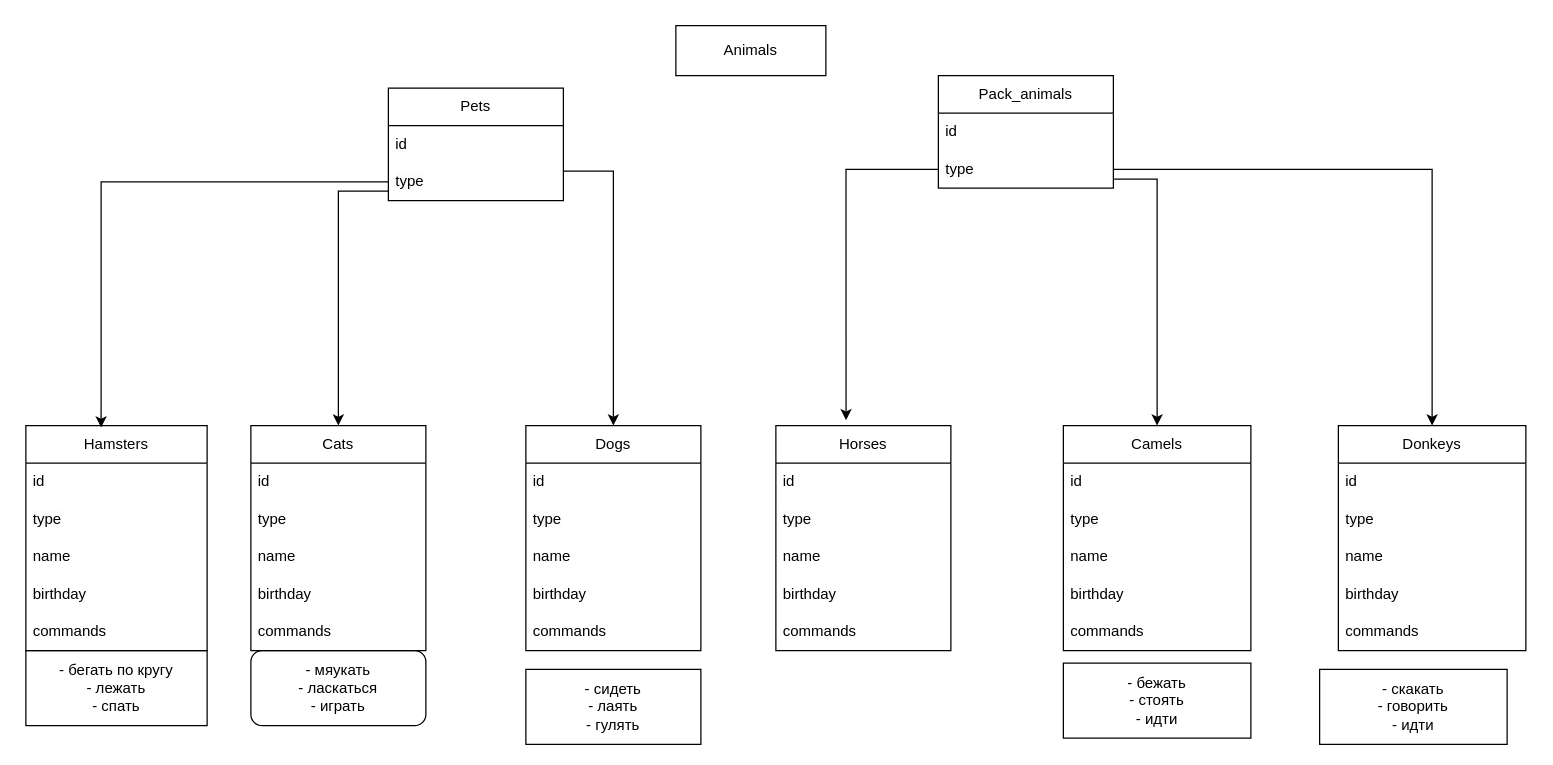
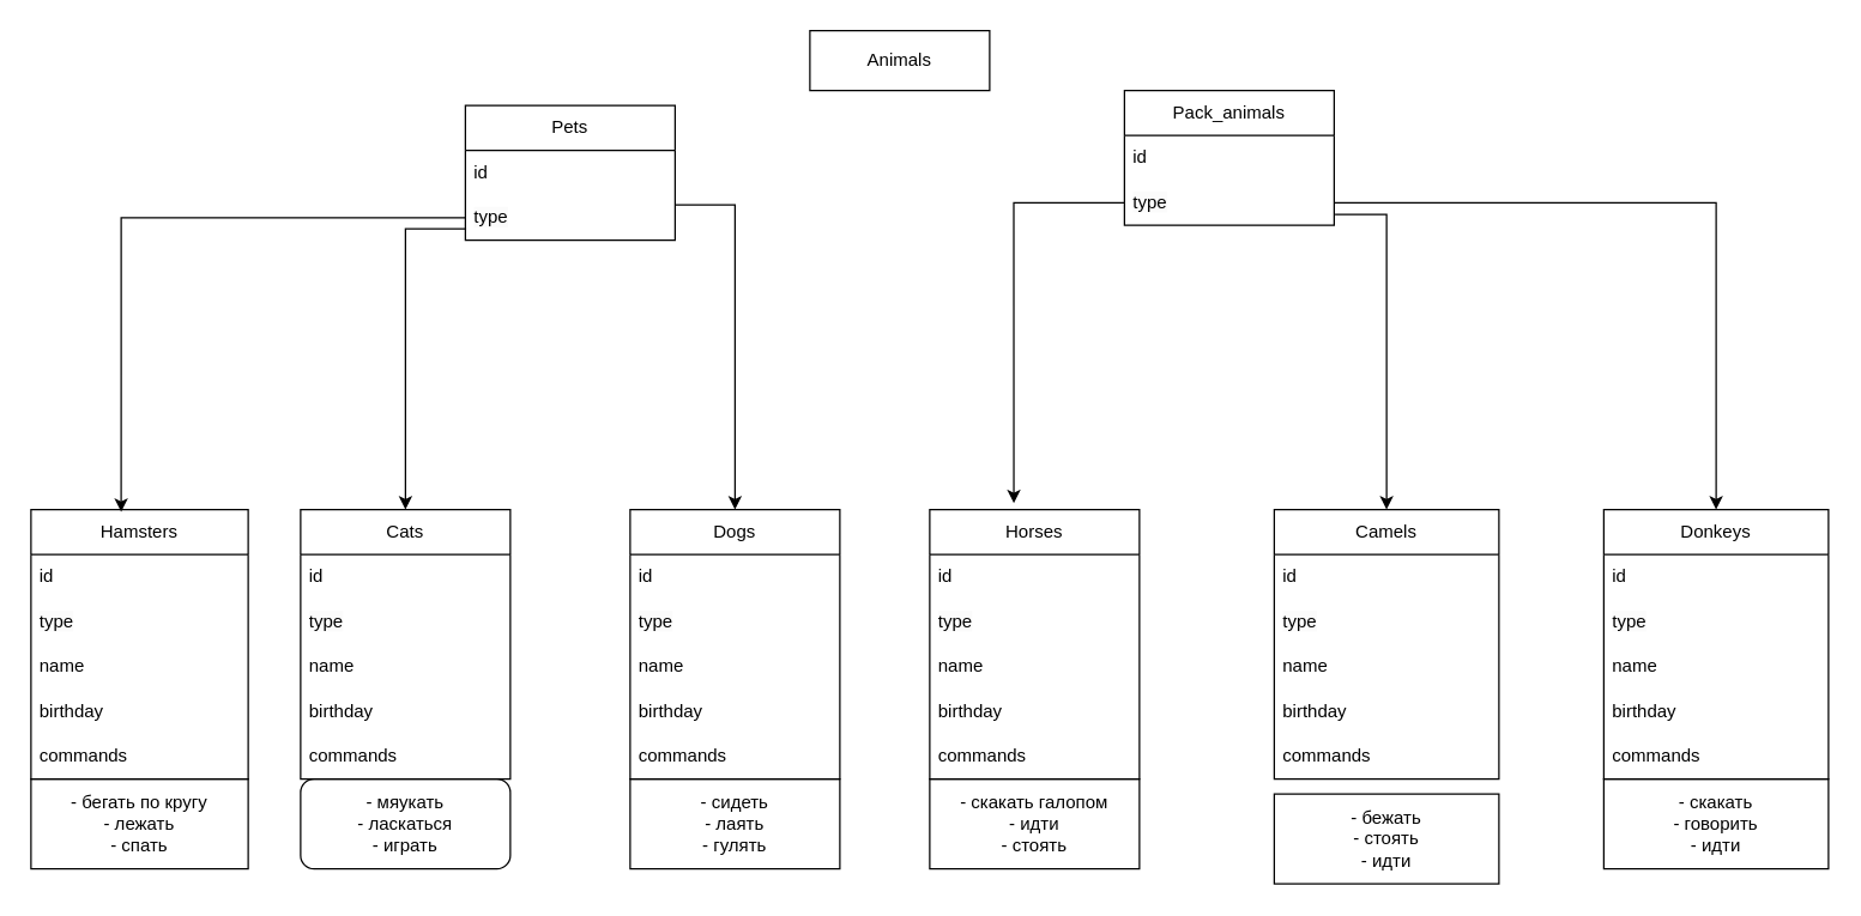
  <mxCell id="0" />
  <mxCell id="1" parent="0" />
  <mxCell id="2" value="Animals" style="rounded=0;whiteSpace=wrap;html=1;" parent="1" vertex="1"><mxGeometry x="540" y="20" width="120" height="40" as="geometry" /></mxCell>
  <mxCell id="3" style="edgeStyle=orthogonalEdgeStyle;rounded=0;orthogonalLoop=1;jettySize=auto;html=1;exitX=0.5;exitY=1;exitDx=0;exitDy=0;" parent="1" edge="1"><mxGeometry relative="1" as="geometry"><mxPoint x="805" y="140" as="sourcePoint" /><mxPoint x="805" y="140" as="targetPoint" /></mxGeometry></mxCell>
  <mxCell id="4" value="- мяукать&lt;br&gt;- ласкаться&lt;br&gt;- играть" style="whiteSpace=wrap;html=1;rounded=1;" parent="1" vertex="1"><mxGeometry x="200" y="520" width="140" height="60" as="geometry" /></mxCell>
- <mxCell id="5" value="- сидеть&lt;br&gt;- лаять&lt;br&gt;- гулять" style="rounded=0;whiteSpace=wrap;html=1;" parent="1" vertex="1"><mxGeometry x="420" y="535" width="140" height="60" as="geometry" /></mxCell>
+ <mxCell id="5" value="- сидеть&lt;br&gt;- лаять&lt;br&gt;- гулять" style="rounded=0;whiteSpace=wrap;html=1;" parent="1" vertex="1"><mxGeometry x="420" y="520" width="140" height="60" as="geometry" /></mxCell>
  <mxCell id="6" value="- бегать по кругу&lt;br&gt;- лежать&lt;br&gt;- спать" style="rounded=0;whiteSpace=wrap;html=1;" parent="1" vertex="1"><mxGeometry x="20" y="520" width="145" height="60" as="geometry" /></mxCell>
+ <mxCell id="7" value="- скакать галопом&lt;br&gt;- идти&lt;br&gt;- стоять" style="rounded=0;whiteSpace=wrap;html=1;" parent="1" vertex="1"><mxGeometry x="620" y="520" width="140" height="60" as="geometry" /></mxCell>
  <mxCell id="8" value="- бежать&lt;br&gt;- стоять&lt;br&gt;- идти" style="rounded=0;whiteSpace=wrap;html=1;" parent="1" vertex="1"><mxGeometry x="850" y="530" width="150" height="60" as="geometry" /></mxCell>
- <mxCell id="9" value="- скакать&lt;br&gt;- говорить&lt;br&gt;- идти" style="rounded=0;whiteSpace=wrap;html=1;" parent="1" vertex="1"><mxGeometry x="1055" y="535" width="150" height="60" as="geometry" /></mxCell>
+ <mxCell id="9" value="- скакать&lt;br&gt;- говорить&lt;br&gt;- идти" style="rounded=0;whiteSpace=wrap;html=1;" parent="1" vertex="1"><mxGeometry x="1070" y="520" width="150" height="60" as="geometry" /></mxCell>
  <mxCell id="10" value="Cats" style="swimlane;fontStyle=0;childLayout=stackLayout;horizontal=1;startSize=30;horizontalStack=0;resizeParent=1;resizeParentMax=0;resizeLast=0;collapsible=1;marginBottom=0;whiteSpace=wrap;html=1;" parent="1" vertex="1"><mxGeometry x="200" y="340" width="140" height="180" as="geometry" /></mxCell>
  <mxCell id="11" value="id" style="text;strokeColor=none;fillColor=none;align=left;verticalAlign=middle;spacingLeft=4;spacingRight=4;overflow=hidden;points=[[0,0.5],[1,0.5]];portConstraint=eastwest;rotatable=0;whiteSpace=wrap;html=1;" parent="10" vertex="1"><mxGeometry y="30" width="140" height="30" as="geometry" /></mxCell>
  <mxCell id="12" value="&lt;span style=&quot;color: rgb(0, 0, 0); font-family: Helvetica; font-size: 12px; font-style: normal; font-variant-ligatures: normal; font-variant-caps: normal; font-weight: 400; letter-spacing: normal; orphans: 2; text-align: left; text-indent: 0px; text-transform: none; widows: 2; word-spacing: 0px; -webkit-text-stroke-width: 0px; background-color: rgb(251, 251, 251); text-decoration-thickness: initial; text-decoration-style: initial; text-decoration-color: initial; float: none; display: inline !important;&quot;&gt;type&lt;/span&gt;&lt;br&gt;" style="text;strokeColor=none;fillColor=none;align=left;verticalAlign=middle;spacingLeft=4;spacingRight=4;overflow=hidden;points=[[0,0.5],[1,0.5]];portConstraint=eastwest;rotatable=0;whiteSpace=wrap;html=1;" vertex="1" parent="10"><mxGeometry y="60" width="140" height="30" as="geometry" /></mxCell>
  <mxCell id="13" value="name" style="text;strokeColor=none;fillColor=none;align=left;verticalAlign=middle;spacingLeft=4;spacingRight=4;overflow=hidden;points=[[0,0.5],[1,0.5]];portConstraint=eastwest;rotatable=0;whiteSpace=wrap;html=1;" parent="10" vertex="1"><mxGeometry y="90" width="140" height="30" as="geometry" /></mxCell>
  <mxCell id="14" value="birthday" style="text;strokeColor=none;fillColor=none;align=left;verticalAlign=middle;spacingLeft=4;spacingRight=4;overflow=hidden;points=[[0,0.5],[1,0.5]];portConstraint=eastwest;rotatable=0;whiteSpace=wrap;html=1;" parent="10" vertex="1"><mxGeometry y="120" width="140" height="30" as="geometry" /></mxCell>
  <mxCell id="15" value="commands" style="text;strokeColor=none;fillColor=none;align=left;verticalAlign=middle;spacingLeft=4;spacingRight=4;overflow=hidden;points=[[0,0.5],[1,0.5]];portConstraint=eastwest;rotatable=0;whiteSpace=wrap;html=1;" parent="10" vertex="1"><mxGeometry y="150" width="140" height="30" as="geometry" /></mxCell>
  <mxCell id="16" value="Dogs" style="swimlane;fontStyle=0;childLayout=stackLayout;horizontal=1;startSize=30;horizontalStack=0;resizeParent=1;resizeParentMax=0;resizeLast=0;collapsible=1;marginBottom=0;whiteSpace=wrap;html=1;" parent="1" vertex="1"><mxGeometry x="420" y="340" width="140" height="180" as="geometry" /></mxCell>
  <mxCell id="17" value="id" style="text;strokeColor=none;fillColor=none;align=left;verticalAlign=middle;spacingLeft=4;spacingRight=4;overflow=hidden;points=[[0,0.5],[1,0.5]];portConstraint=eastwest;rotatable=0;whiteSpace=wrap;html=1;" parent="16" vertex="1"><mxGeometry y="30" width="140" height="30" as="geometry" /></mxCell>
  <mxCell id="18" value="&lt;span style=&quot;color: rgb(0, 0, 0); font-family: Helvetica; font-size: 12px; font-style: normal; font-variant-ligatures: normal; font-variant-caps: normal; font-weight: 400; letter-spacing: normal; orphans: 2; text-align: left; text-indent: 0px; text-transform: none; widows: 2; word-spacing: 0px; -webkit-text-stroke-width: 0px; background-color: rgb(251, 251, 251); text-decoration-thickness: initial; text-decoration-style: initial; text-decoration-color: initial; float: none; display: inline !important;&quot;&gt;type&lt;/span&gt;&lt;br&gt;" style="text;strokeColor=none;fillColor=none;align=left;verticalAlign=middle;spacingLeft=4;spacingRight=4;overflow=hidden;points=[[0,0.5],[1,0.5]];portConstraint=eastwest;rotatable=0;whiteSpace=wrap;html=1;" vertex="1" parent="16"><mxGeometry y="60" width="140" height="30" as="geometry" /></mxCell>
  <mxCell id="19" value="name" style="text;strokeColor=none;fillColor=none;align=left;verticalAlign=middle;spacingLeft=4;spacingRight=4;overflow=hidden;points=[[0,0.5],[1,0.5]];portConstraint=eastwest;rotatable=0;whiteSpace=wrap;html=1;" parent="16" vertex="1"><mxGeometry y="90" width="140" height="30" as="geometry" /></mxCell>
  <mxCell id="20" value="birthday" style="text;strokeColor=none;fillColor=none;align=left;verticalAlign=middle;spacingLeft=4;spacingRight=4;overflow=hidden;points=[[0,0.5],[1,0.5]];portConstraint=eastwest;rotatable=0;whiteSpace=wrap;html=1;" parent="16" vertex="1"><mxGeometry y="120" width="140" height="30" as="geometry" /></mxCell>
  <mxCell id="21" value="commands" style="text;strokeColor=none;fillColor=none;align=left;verticalAlign=middle;spacingLeft=4;spacingRight=4;overflow=hidden;points=[[0,0.5],[1,0.5]];portConstraint=eastwest;rotatable=0;whiteSpace=wrap;html=1;" parent="16" vertex="1"><mxGeometry y="150" width="140" height="30" as="geometry" /></mxCell>
  <mxCell id="22" value="Horses" style="swimlane;fontStyle=0;childLayout=stackLayout;horizontal=1;startSize=30;horizontalStack=0;resizeParent=1;resizeParentMax=0;resizeLast=0;collapsible=1;marginBottom=0;whiteSpace=wrap;html=1;" parent="1" vertex="1"><mxGeometry x="620" y="340" width="140" height="180" as="geometry" /></mxCell>
  <mxCell id="23" value="id" style="text;strokeColor=none;fillColor=none;align=left;verticalAlign=middle;spacingLeft=4;spacingRight=4;overflow=hidden;points=[[0,0.5],[1,0.5]];portConstraint=eastwest;rotatable=0;whiteSpace=wrap;html=1;" parent="22" vertex="1"><mxGeometry y="30" width="140" height="30" as="geometry" /></mxCell>
  <mxCell id="24" value="&lt;span style=&quot;color: rgb(0, 0, 0); font-family: Helvetica; font-size: 12px; font-style: normal; font-variant-ligatures: normal; font-variant-caps: normal; font-weight: 400; letter-spacing: normal; orphans: 2; text-align: left; text-indent: 0px; text-transform: none; widows: 2; word-spacing: 0px; -webkit-text-stroke-width: 0px; background-color: rgb(251, 251, 251); text-decoration-thickness: initial; text-decoration-style: initial; text-decoration-color: initial; float: none; display: inline !important;&quot;&gt;type&lt;/span&gt;&lt;br&gt;" style="text;strokeColor=none;fillColor=none;align=left;verticalAlign=middle;spacingLeft=4;spacingRight=4;overflow=hidden;points=[[0,0.5],[1,0.5]];portConstraint=eastwest;rotatable=0;whiteSpace=wrap;html=1;" vertex="1" parent="22"><mxGeometry y="60" width="140" height="30" as="geometry" /></mxCell>
  <mxCell id="25" value="name" style="text;strokeColor=none;fillColor=none;align=left;verticalAlign=middle;spacingLeft=4;spacingRight=4;overflow=hidden;points=[[0,0.5],[1,0.5]];portConstraint=eastwest;rotatable=0;whiteSpace=wrap;html=1;" parent="22" vertex="1"><mxGeometry y="90" width="140" height="30" as="geometry" /></mxCell>
  <mxCell id="26" value="birthday" style="text;strokeColor=none;fillColor=none;align=left;verticalAlign=middle;spacingLeft=4;spacingRight=4;overflow=hidden;points=[[0,0.5],[1,0.5]];portConstraint=eastwest;rotatable=0;whiteSpace=wrap;html=1;" parent="22" vertex="1"><mxGeometry y="120" width="140" height="30" as="geometry" /></mxCell>
  <mxCell id="27" value="commands" style="text;strokeColor=none;fillColor=none;align=left;verticalAlign=middle;spacingLeft=4;spacingRight=4;overflow=hidden;points=[[0,0.5],[1,0.5]];portConstraint=eastwest;rotatable=0;whiteSpace=wrap;html=1;" parent="22" vertex="1"><mxGeometry y="150" width="140" height="30" as="geometry" /></mxCell>
  <mxCell id="28" value="Hamsters" style="swimlane;fontStyle=0;childLayout=stackLayout;horizontal=1;startSize=30;horizontalStack=0;resizeParent=1;resizeParentMax=0;resizeLast=0;collapsible=1;marginBottom=0;whiteSpace=wrap;html=1;" parent="1" vertex="1"><mxGeometry x="20" y="340" width="145" height="180" as="geometry" /></mxCell>
  <mxCell id="29" value="id" style="text;strokeColor=none;fillColor=none;align=left;verticalAlign=middle;spacingLeft=4;spacingRight=4;overflow=hidden;points=[[0,0.5],[1,0.5]];portConstraint=eastwest;rotatable=0;whiteSpace=wrap;html=1;" parent="28" vertex="1"><mxGeometry y="30" width="145" height="30" as="geometry" /></mxCell>
  <mxCell id="30" value="&lt;span style=&quot;color: rgb(0, 0, 0); font-family: Helvetica; font-size: 12px; font-style: normal; font-variant-ligatures: normal; font-variant-caps: normal; font-weight: 400; letter-spacing: normal; orphans: 2; text-align: left; text-indent: 0px; text-transform: none; widows: 2; word-spacing: 0px; -webkit-text-stroke-width: 0px; background-color: rgb(251, 251, 251); text-decoration-thickness: initial; text-decoration-style: initial; text-decoration-color: initial; float: none; display: inline !important;&quot;&gt;type&lt;/span&gt;&lt;br&gt;" style="text;strokeColor=none;fillColor=none;align=left;verticalAlign=middle;spacingLeft=4;spacingRight=4;overflow=hidden;points=[[0,0.5],[1,0.5]];portConstraint=eastwest;rotatable=0;whiteSpace=wrap;html=1;" vertex="1" parent="28"><mxGeometry y="60" width="145" height="30" as="geometry" /></mxCell>
  <mxCell id="31" value="name" style="text;strokeColor=none;fillColor=none;align=left;verticalAlign=middle;spacingLeft=4;spacingRight=4;overflow=hidden;points=[[0,0.5],[1,0.5]];portConstraint=eastwest;rotatable=0;whiteSpace=wrap;html=1;" parent="28" vertex="1"><mxGeometry y="90" width="145" height="30" as="geometry" /></mxCell>
  <mxCell id="32" value="birthday" style="text;strokeColor=none;fillColor=none;align=left;verticalAlign=middle;spacingLeft=4;spacingRight=4;overflow=hidden;points=[[0,0.5],[1,0.5]];portConstraint=eastwest;rotatable=0;whiteSpace=wrap;html=1;" parent="28" vertex="1"><mxGeometry y="120" width="145" height="30" as="geometry" /></mxCell>
  <mxCell id="33" value="commands" style="text;strokeColor=none;fillColor=none;align=left;verticalAlign=middle;spacingLeft=4;spacingRight=4;overflow=hidden;points=[[0,0.5],[1,0.5]];portConstraint=eastwest;rotatable=0;whiteSpace=wrap;html=1;" parent="28" vertex="1"><mxGeometry y="150" width="145" height="30" as="geometry" /></mxCell>
  <mxCell id="34" value="Camels" style="swimlane;fontStyle=0;childLayout=stackLayout;horizontal=1;startSize=30;horizontalStack=0;resizeParent=1;resizeParentMax=0;resizeLast=0;collapsible=1;marginBottom=0;whiteSpace=wrap;html=1;" parent="1" vertex="1"><mxGeometry x="850" y="340" width="150" height="180" as="geometry" /></mxCell>
  <mxCell id="35" value="id" style="text;strokeColor=none;fillColor=none;align=left;verticalAlign=middle;spacingLeft=4;spacingRight=4;overflow=hidden;points=[[0,0.5],[1,0.5]];portConstraint=eastwest;rotatable=0;whiteSpace=wrap;html=1;" parent="34" vertex="1"><mxGeometry y="30" width="150" height="30" as="geometry" /></mxCell>
  <mxCell id="36" value="&lt;span style=&quot;color: rgb(0, 0, 0); font-family: Helvetica; font-size: 12px; font-style: normal; font-variant-ligatures: normal; font-variant-caps: normal; font-weight: 400; letter-spacing: normal; orphans: 2; text-align: left; text-indent: 0px; text-transform: none; widows: 2; word-spacing: 0px; -webkit-text-stroke-width: 0px; background-color: rgb(251, 251, 251); text-decoration-thickness: initial; text-decoration-style: initial; text-decoration-color: initial; float: none; display: inline !important;&quot;&gt;type&lt;/span&gt;&lt;br&gt;" style="text;strokeColor=none;fillColor=none;align=left;verticalAlign=middle;spacingLeft=4;spacingRight=4;overflow=hidden;points=[[0,0.5],[1,0.5]];portConstraint=eastwest;rotatable=0;whiteSpace=wrap;html=1;" vertex="1" parent="34"><mxGeometry y="60" width="150" height="30" as="geometry" /></mxCell>
  <mxCell id="37" value="name" style="text;strokeColor=none;fillColor=none;align=left;verticalAlign=middle;spacingLeft=4;spacingRight=4;overflow=hidden;points=[[0,0.5],[1,0.5]];portConstraint=eastwest;rotatable=0;whiteSpace=wrap;html=1;" parent="34" vertex="1"><mxGeometry y="90" width="150" height="30" as="geometry" /></mxCell>
  <mxCell id="38" value="birthday" style="text;strokeColor=none;fillColor=none;align=left;verticalAlign=middle;spacingLeft=4;spacingRight=4;overflow=hidden;points=[[0,0.5],[1,0.5]];portConstraint=eastwest;rotatable=0;whiteSpace=wrap;html=1;" parent="34" vertex="1"><mxGeometry y="120" width="150" height="30" as="geometry" /></mxCell>
  <mxCell id="39" value="commands" style="text;strokeColor=none;fillColor=none;align=left;verticalAlign=middle;spacingLeft=4;spacingRight=4;overflow=hidden;points=[[0,0.5],[1,0.5]];portConstraint=eastwest;rotatable=0;whiteSpace=wrap;html=1;" parent="34" vertex="1"><mxGeometry y="150" width="150" height="30" as="geometry" /></mxCell>
  <mxCell id="40" value="Donkeys" style="swimlane;fontStyle=0;childLayout=stackLayout;horizontal=1;startSize=30;horizontalStack=0;resizeParent=1;resizeParentMax=0;resizeLast=0;collapsible=1;marginBottom=0;whiteSpace=wrap;html=1;" parent="1" vertex="1"><mxGeometry x="1070" y="340" width="150" height="180" as="geometry" /></mxCell>
  <mxCell id="41" value="id" style="text;strokeColor=none;fillColor=none;align=left;verticalAlign=middle;spacingLeft=4;spacingRight=4;overflow=hidden;points=[[0,0.5],[1,0.5]];portConstraint=eastwest;rotatable=0;whiteSpace=wrap;html=1;" parent="40" vertex="1"><mxGeometry y="30" width="150" height="30" as="geometry" /></mxCell>
  <mxCell id="42" value="&lt;span style=&quot;color: rgb(0, 0, 0); font-family: Helvetica; font-size: 12px; font-style: normal; font-variant-ligatures: normal; font-variant-caps: normal; font-weight: 400; letter-spacing: normal; orphans: 2; text-align: left; text-indent: 0px; text-transform: none; widows: 2; word-spacing: 0px; -webkit-text-stroke-width: 0px; background-color: rgb(251, 251, 251); text-decoration-thickness: initial; text-decoration-style: initial; text-decoration-color: initial; float: none; display: inline !important;&quot;&gt;type&lt;/span&gt;&lt;br&gt;" style="text;strokeColor=none;fillColor=none;align=left;verticalAlign=middle;spacingLeft=4;spacingRight=4;overflow=hidden;points=[[0,0.5],[1,0.5]];portConstraint=eastwest;rotatable=0;whiteSpace=wrap;html=1;" vertex="1" parent="40"><mxGeometry y="60" width="150" height="30" as="geometry" /></mxCell>
  <mxCell id="43" value="name" style="text;strokeColor=none;fillColor=none;align=left;verticalAlign=middle;spacingLeft=4;spacingRight=4;overflow=hidden;points=[[0,0.5],[1,0.5]];portConstraint=eastwest;rotatable=0;whiteSpace=wrap;html=1;" parent="40" vertex="1"><mxGeometry y="90" width="150" height="30" as="geometry" /></mxCell>
  <mxCell id="44" value="birthday" style="text;strokeColor=none;fillColor=none;align=left;verticalAlign=middle;spacingLeft=4;spacingRight=4;overflow=hidden;points=[[0,0.5],[1,0.5]];portConstraint=eastwest;rotatable=0;whiteSpace=wrap;html=1;" parent="40" vertex="1"><mxGeometry y="120" width="150" height="30" as="geometry" /></mxCell>
  <mxCell id="45" value="commands" style="text;strokeColor=none;fillColor=none;align=left;verticalAlign=middle;spacingLeft=4;spacingRight=4;overflow=hidden;points=[[0,0.5],[1,0.5]];portConstraint=eastwest;rotatable=0;whiteSpace=wrap;html=1;" parent="40" vertex="1"><mxGeometry y="150" width="150" height="30" as="geometry" /></mxCell>
  <mxCell id="46" style="edgeStyle=orthogonalEdgeStyle;rounded=0;orthogonalLoop=1;jettySize=auto;html=1;exitX=1.003;exitY=0.213;exitDx=0;exitDy=0;exitPerimeter=0;" parent="1" source="49" target="16" edge="1"><mxGeometry relative="1" as="geometry"><mxPoint x="442.5" y="200" as="sourcePoint" /></mxGeometry></mxCell>
  <mxCell id="47" value="Pets" style="swimlane;fontStyle=0;childLayout=stackLayout;horizontal=1;startSize=30;horizontalStack=0;resizeParent=1;resizeParentMax=0;resizeLast=0;collapsible=1;marginBottom=0;whiteSpace=wrap;html=1;" vertex="1" parent="1"><mxGeometry x="310" y="70" width="140" height="90" as="geometry" /></mxCell>
  <mxCell id="48" value="id" style="text;strokeColor=none;fillColor=none;align=left;verticalAlign=middle;spacingLeft=4;spacingRight=4;overflow=hidden;points=[[0,0.5],[1,0.5]];portConstraint=eastwest;rotatable=0;whiteSpace=wrap;html=1;" vertex="1" parent="47"><mxGeometry y="30" width="140" height="30" as="geometry" /></mxCell>
  <mxCell id="49" value="&lt;span style=&quot;color: rgb(0, 0, 0); font-family: Helvetica; font-size: 12px; font-style: normal; font-variant-ligatures: normal; font-variant-caps: normal; font-weight: 400; letter-spacing: normal; orphans: 2; text-align: left; text-indent: 0px; text-transform: none; widows: 2; word-spacing: 0px; -webkit-text-stroke-width: 0px; background-color: rgb(251, 251, 251); text-decoration-thickness: initial; text-decoration-style: initial; text-decoration-color: initial; float: none; display: inline !important;&quot;&gt;type&lt;/span&gt;&lt;br&gt;" style="text;strokeColor=none;fillColor=none;align=left;verticalAlign=middle;spacingLeft=4;spacingRight=4;overflow=hidden;points=[[0,0.5],[1,0.5]];portConstraint=eastwest;rotatable=0;whiteSpace=wrap;html=1;" vertex="1" parent="47"><mxGeometry y="60" width="140" height="30" as="geometry" /></mxCell>
  <mxCell id="50" style="edgeStyle=orthogonalEdgeStyle;rounded=0;orthogonalLoop=1;jettySize=auto;html=1;exitX=0;exitY=0.5;exitDx=0;exitDy=0;entryX=0.415;entryY=0.008;entryDx=0;entryDy=0;entryPerimeter=0;" edge="1" parent="1" source="49" target="28"><mxGeometry relative="1" as="geometry"><mxPoint x="80" y="170" as="targetPoint" /></mxGeometry></mxCell>
  <mxCell id="51" style="edgeStyle=orthogonalEdgeStyle;rounded=0;orthogonalLoop=1;jettySize=auto;html=1;exitX=0.004;exitY=0.747;exitDx=0;exitDy=0;exitPerimeter=0;" edge="1" parent="1" source="49" target="10"><mxGeometry relative="1" as="geometry" /></mxCell>
  <mxCell id="52" value="Pack_animals" style="swimlane;fontStyle=0;childLayout=stackLayout;horizontal=1;startSize=30;horizontalStack=0;resizeParent=1;resizeParentMax=0;resizeLast=0;collapsible=1;marginBottom=0;whiteSpace=wrap;html=1;" vertex="1" parent="1"><mxGeometry x="750" y="60" width="140" height="90" as="geometry" /></mxCell>
  <mxCell id="53" value="id" style="text;strokeColor=none;fillColor=none;align=left;verticalAlign=middle;spacingLeft=4;spacingRight=4;overflow=hidden;points=[[0,0.5],[1,0.5]];portConstraint=eastwest;rotatable=0;whiteSpace=wrap;html=1;" vertex="1" parent="52"><mxGeometry y="30" width="140" height="30" as="geometry" /></mxCell>
  <mxCell id="54" value="&lt;span style=&quot;color: rgb(0, 0, 0); font-family: Helvetica; font-size: 12px; font-style: normal; font-variant-ligatures: normal; font-variant-caps: normal; font-weight: 400; letter-spacing: normal; orphans: 2; text-align: left; text-indent: 0px; text-transform: none; widows: 2; word-spacing: 0px; -webkit-text-stroke-width: 0px; background-color: rgb(251, 251, 251); text-decoration-thickness: initial; text-decoration-style: initial; text-decoration-color: initial; float: none; display: inline !important;&quot;&gt;type&lt;/span&gt;&lt;br&gt;" style="text;strokeColor=none;fillColor=none;align=left;verticalAlign=middle;spacingLeft=4;spacingRight=4;overflow=hidden;points=[[0,0.5],[1,0.5]];portConstraint=eastwest;rotatable=0;whiteSpace=wrap;html=1;" vertex="1" parent="52"><mxGeometry y="60" width="140" height="30" as="geometry" /></mxCell>
  <mxCell id="55" style="edgeStyle=orthogonalEdgeStyle;rounded=0;orthogonalLoop=1;jettySize=auto;html=1;exitX=0;exitY=0.5;exitDx=0;exitDy=0;entryX=0.401;entryY=-0.024;entryDx=0;entryDy=0;entryPerimeter=0;" edge="1" parent="1" source="54" target="22"><mxGeometry relative="1" as="geometry" /></mxCell>
  <mxCell id="56" style="edgeStyle=orthogonalEdgeStyle;rounded=0;orthogonalLoop=1;jettySize=auto;html=1;exitX=1.004;exitY=0.76;exitDx=0;exitDy=0;entryX=0.5;entryY=0;entryDx=0;entryDy=0;exitPerimeter=0;" edge="1" parent="1" source="54" target="34"><mxGeometry relative="1" as="geometry" /></mxCell>
  <mxCell id="57" style="edgeStyle=orthogonalEdgeStyle;rounded=0;orthogonalLoop=1;jettySize=auto;html=1;exitX=1;exitY=0.5;exitDx=0;exitDy=0;entryX=0.5;entryY=0;entryDx=0;entryDy=0;" edge="1" parent="1" source="54" target="40"><mxGeometry relative="1" as="geometry" /></mxCell>
